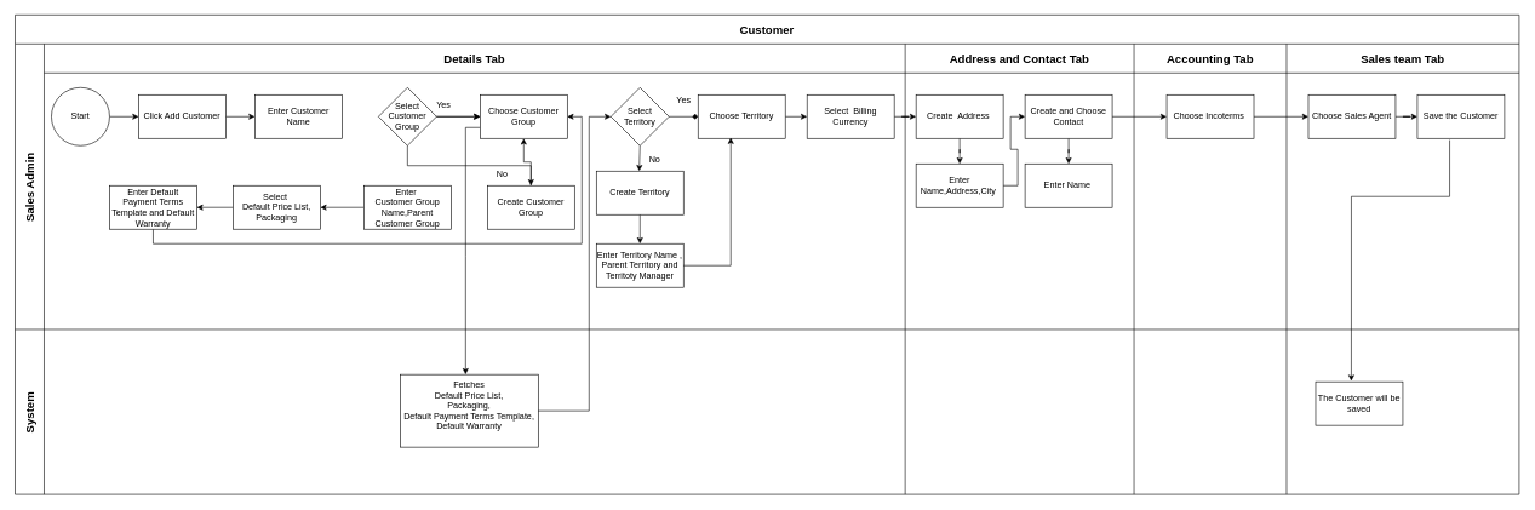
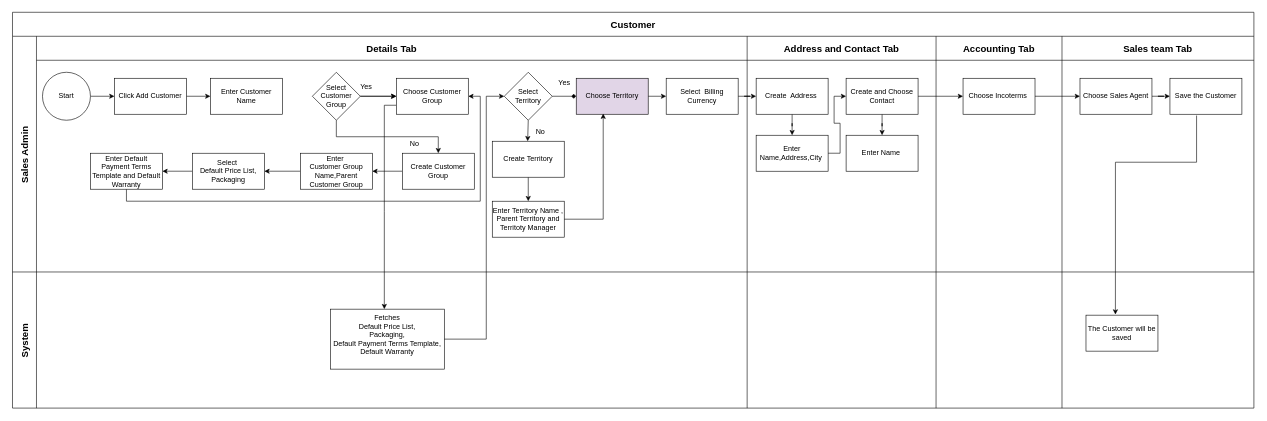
  <mxCell id="0" />
  <mxCell id="1" parent="0" />
  <mxCell id="2" value="Customer" style="shape=table;childLayout=tableLayout;startSize=40;collapsible=0;recursiveResize=0;expand=0;fontSize=16;fontStyle=1;points=[[0,0,0,0,0],[0,0.25,0,0,0],[0,0.5,0,0,0],[0,0.75,0,0,0],[0,1,0,0,0],[0.25,0,0,0,0],[0.25,1,0,0,0],[0.5,0,0,0,0],[0.5,1,0,0,0],[0.75,0,0,0,0],[0.75,1,0,0,0],[1,0,0,0,0],[1,0.25,0,0,0],[1,0.5,0,0,0],[1,0.75,0,0,0],[1,1,0,0,0]];" vertex="1" parent="1"><mxGeometry x="20" y="20" width="2070" height="660" as="geometry" /></mxCell>
  <mxCell id="3" value="Sales Admin" style="shape=tableRow;horizontal=0;swimlaneHead=0;swimlaneBody=0;top=0;left=0;strokeColor=inherit;bottom=0;right=0;dropTarget=0;fontStyle=1;fillColor=none;points=[[0,0.5],[1,0.5]];portConstraint=eastwest;startSize=40;collapsible=0;recursiveResize=0;expand=0;fontSize=16;" vertex="1" parent="2"><mxGeometry y="40" width="2070" height="393" as="geometry" /></mxCell>
  <mxCell id="4" value="Details Tab" style="swimlane;swimlaneHead=0;swimlaneBody=0;fontStyle=1;strokeColor=inherit;connectable=0;fillColor=none;startSize=40;collapsible=0;recursiveResize=0;expand=0;fontSize=16;" vertex="1" parent="3"><mxGeometry x="40" width="1185" height="393" as="geometry"><mxRectangle width="1185" height="393" as="alternateBounds" /></mxGeometry></mxCell>
  <mxCell id="5" value="Address and Contact Tab" style="swimlane;swimlaneHead=0;swimlaneBody=0;fontStyle=1;strokeColor=inherit;connectable=0;fillColor=none;startSize=40;collapsible=0;recursiveResize=0;expand=0;fontSize=16;" vertex="1" parent="3"><mxGeometry x="1225" width="315" height="393" as="geometry"><mxRectangle width="315" height="393" as="alternateBounds" /></mxGeometry></mxCell>
  <mxCell id="6" value="Accounting Tab" style="swimlane;swimlaneHead=0;swimlaneBody=0;fontStyle=1;strokeColor=inherit;connectable=0;fillColor=none;startSize=40;collapsible=0;recursiveResize=0;expand=0;fontSize=16;" vertex="1" parent="3"><mxGeometry x="1540" width="210" height="393" as="geometry"><mxRectangle width="210" height="393" as="alternateBounds" /></mxGeometry></mxCell>
  <mxCell id="7" value="Choose Incoterms&amp;nbsp;" style="whiteSpace=wrap;html=1;" vertex="1" parent="6"><mxGeometry x="45" y="70" width="120" height="60" as="geometry" /></mxCell>
  <mxCell id="8" value="Sales team Tab" style="swimlane;swimlaneHead=0;swimlaneBody=0;fontStyle=1;strokeColor=inherit;connectable=0;fillColor=none;startSize=40;collapsible=0;recursiveResize=0;expand=0;fontSize=16;" vertex="1" parent="3"><mxGeometry x="1750" width="320" height="393" as="geometry"><mxRectangle width="320" height="393" as="alternateBounds" /></mxGeometry></mxCell>
  <mxCell id="9" value="" style="edgeStyle=orthogonalEdgeStyle;rounded=0;orthogonalLoop=1;jettySize=auto;html=1;" edge="1" parent="8" source="10" target="11"><mxGeometry relative="1" as="geometry" /></mxCell>
  <mxCell id="10" value="Choose Sales Agent" style="whiteSpace=wrap;html=1;" vertex="1" parent="8"><mxGeometry x="30" y="70" width="120" height="60" as="geometry" /></mxCell>
  <mxCell id="11" value="Save the Customer" style="rounded=0;whiteSpace=wrap;html=1;" vertex="1" parent="8"><mxGeometry x="180" y="70" width="120" height="60" as="geometry" /></mxCell>
  <mxCell id="12" value="" style="edgeStyle=orthogonalEdgeStyle;rounded=0;orthogonalLoop=1;jettySize=auto;html=1;" edge="1" parent="3" source="7" target="10"><mxGeometry relative="1" as="geometry" /></mxCell>
  <mxCell id="13" value="System" style="shape=tableRow;horizontal=0;swimlaneHead=0;swimlaneBody=0;top=0;left=0;strokeColor=inherit;bottom=0;right=0;dropTarget=0;fontStyle=1;fillColor=none;points=[[0,0.5],[1,0.5]];portConstraint=eastwest;startSize=40;collapsible=0;recursiveResize=0;expand=0;fontSize=16;" vertex="1" parent="2"><mxGeometry y="433" width="2070" height="227" as="geometry" /></mxCell>
  <mxCell id="14" value="" style="swimlane;swimlaneHead=0;swimlaneBody=0;fontStyle=1;connectable=0;strokeColor=inherit;fillColor=none;startSize=0;collapsible=0;recursiveResize=0;expand=0;fontSize=16;" vertex="1" parent="13"><mxGeometry x="40" width="1185" height="227" as="geometry"><mxRectangle width="1185" height="227" as="alternateBounds" /></mxGeometry></mxCell>
  <mxCell id="15" value="" style="swimlane;swimlaneHead=0;swimlaneBody=0;fontStyle=1;connectable=0;strokeColor=inherit;fillColor=none;startSize=0;collapsible=0;recursiveResize=0;expand=0;fontSize=16;" vertex="1" parent="13"><mxGeometry x="1225" width="315" height="227" as="geometry"><mxRectangle width="315" height="227" as="alternateBounds" /></mxGeometry></mxCell>
  <mxCell id="16" style="swimlane;swimlaneHead=0;swimlaneBody=0;fontStyle=1;connectable=0;strokeColor=inherit;fillColor=none;startSize=0;collapsible=0;recursiveResize=0;expand=0;fontSize=16;" vertex="1" parent="13"><mxGeometry x="1540" width="210" height="227" as="geometry"><mxRectangle width="210" height="227" as="alternateBounds" /></mxGeometry></mxCell>
  <mxCell id="17" value="" style="swimlane;swimlaneHead=0;swimlaneBody=0;fontStyle=1;connectable=0;strokeColor=inherit;fillColor=none;startSize=0;collapsible=0;recursiveResize=0;expand=0;fontSize=16;" vertex="1" parent="13"><mxGeometry x="1750" width="320" height="227" as="geometry"><mxRectangle width="320" height="227" as="alternateBounds" /></mxGeometry></mxCell>
  <mxCell id="18" value="The Customer will be saved" style="whiteSpace=wrap;html=1;" vertex="1" parent="17"><mxGeometry x="40" y="72" width="120" height="60" as="geometry" /></mxCell>
  <mxCell id="19" style="edgeStyle=orthogonalEdgeStyle;rounded=0;orthogonalLoop=1;jettySize=auto;html=1;entryX=0.409;entryY=-0.018;entryDx=0;entryDy=0;entryPerimeter=0;exitX=0.37;exitY=1.036;exitDx=0;exitDy=0;exitPerimeter=0;" edge="1" parent="2" source="11" target="18"><mxGeometry relative="1" as="geometry"><mxPoint x="1980" y="290" as="sourcePoint" /><Array as="points"><mxPoint x="1974" y="250" /><mxPoint x="1839" y="250" /></Array></mxGeometry></mxCell>
  <mxCell id="20" value="" style="edgeStyle=orthogonalEdgeStyle;rounded=0;orthogonalLoop=1;jettySize=auto;html=1;" edge="1" parent="1" source="21" target="23"><mxGeometry relative="1" as="geometry" /></mxCell>
  <mxCell id="21" value="Start" style="ellipse;whiteSpace=wrap;html=1;aspect=fixed;" vertex="1" parent="1"><mxGeometry x="70" y="120" width="80" height="80" as="geometry" /></mxCell>
  <mxCell id="22" value="" style="edgeStyle=orthogonalEdgeStyle;rounded=0;orthogonalLoop=1;jettySize=auto;html=1;" edge="1" parent="1" source="23" target="24"><mxGeometry relative="1" as="geometry" /></mxCell>
  <mxCell id="23" value="Click Add Customer" style="rounded=0;whiteSpace=wrap;html=1;" vertex="1" parent="1"><mxGeometry x="190" y="130" width="120" height="60" as="geometry" /></mxCell>
  <mxCell id="24" value="Enter Customer Name" style="rounded=0;whiteSpace=wrap;html=1;" vertex="1" parent="1"><mxGeometry x="350" y="130" width="120" height="60" as="geometry" /></mxCell>
  <mxCell id="25" value="" style="edgeStyle=orthogonalEdgeStyle;rounded=0;orthogonalLoop=1;jettySize=auto;html=1;" edge="1" parent="1" source="27" target="42"><mxGeometry relative="1" as="geometry" /></mxCell>
  <mxCell id="26" value="" style="edgeStyle=orthogonalEdgeStyle;rounded=0;orthogonalLoop=1;jettySize=auto;html=1;exitX=0.5;exitY=1;exitDx=0;exitDy=0;" edge="1" parent="1" source="27" target="29"><mxGeometry relative="1" as="geometry" /></mxCell>
  <mxCell id="27" value="Select&lt;div&gt;Customer Group&lt;/div&gt;" style="rhombus;whiteSpace=wrap;html=1;rounded=0;" vertex="1" parent="1"><mxGeometry x="520" y="120" width="80" height="80" as="geometry" /></mxCell>
- <mxCell id="28" value="" style="edgeStyle=orthogonalEdgeStyle;rounded=0;orthogonalLoop=1;jettySize=auto;html=1;" edge="1" parent="1" source="29" target="42"><mxGeometry relative="1" as="geometry" /></mxCell>
+ <mxCell id="28" value="" style="edgeStyle=orthogonalEdgeStyle;rounded=0;orthogonalLoop=1;jettySize=auto;html=1;" edge="1" parent="1" source="29" target="31"><mxGeometry relative="1" as="geometry" /></mxCell>
  <mxCell id="29" value="Create Customer Group" style="rounded=0;whiteSpace=wrap;html=1;" vertex="1" parent="1"><mxGeometry x="670" y="255" width="120" height="60" as="geometry" /></mxCell>
  <mxCell id="30" value="" style="edgeStyle=orthogonalEdgeStyle;rounded=0;orthogonalLoop=1;jettySize=auto;html=1;" edge="1" parent="1" source="31" target="33"><mxGeometry relative="1" as="geometry" /></mxCell>
  <mxCell id="31" value="Enter&amp;nbsp;&lt;div&gt;Customer Group Name,Parent Customer Group&lt;/div&gt;" style="rounded=0;whiteSpace=wrap;html=1;" vertex="1" parent="1"><mxGeometry x="500" y="255" width="120" height="60" as="geometry" /></mxCell>
  <mxCell id="32" value="" style="edgeStyle=orthogonalEdgeStyle;rounded=0;orthogonalLoop=1;jettySize=auto;html=1;" edge="1" parent="1" source="33" target="35"><mxGeometry relative="1" as="geometry" /></mxCell>
  <mxCell id="33" value="Select&amp;nbsp;&lt;div&gt;Default Price List,&lt;/div&gt;&lt;div&gt;Packaging&lt;/div&gt;" style="rounded=0;whiteSpace=wrap;html=1;" vertex="1" parent="1"><mxGeometry x="320" y="255" width="120" height="60" as="geometry" /></mxCell>
  <mxCell id="34" style="edgeStyle=orthogonalEdgeStyle;rounded=0;orthogonalLoop=1;jettySize=auto;html=1;exitX=0.5;exitY=1;exitDx=0;exitDy=0;entryX=1;entryY=0.5;entryDx=0;entryDy=0;" edge="1" parent="1" source="35" target="42"><mxGeometry relative="1" as="geometry"><Array as="points"><mxPoint x="210" y="335" /><mxPoint x="800" y="335" /><mxPoint x="800" y="160" /></Array></mxGeometry></mxCell>
  <mxCell id="35" value="Enter Default Payment Terms Template and Default Warranty" style="rounded=0;whiteSpace=wrap;html=1;" vertex="1" parent="1"><mxGeometry x="150" y="255" width="120" height="60" as="geometry" /></mxCell>
  <mxCell id="36" value="Yes" style="text;html=1;align=center;verticalAlign=middle;whiteSpace=wrap;rounded=0;" vertex="1" parent="1"><mxGeometry x="580" y="130" width="60" height="30" as="geometry" /></mxCell>
  <mxCell id="37" value="No" style="text;html=1;align=center;verticalAlign=middle;resizable=0;points=[];autosize=1;strokeColor=none;fillColor=none;" vertex="1" parent="1"><mxGeometry x="670" y="225" width="40" height="30" as="geometry" /></mxCell>
  <mxCell id="38" value="" style="edgeStyle=orthogonalEdgeStyle;rounded=0;orthogonalLoop=1;jettySize=auto;html=1;endArrow=diamond;" edge="1" parent="1" source="39" target="44"><mxGeometry relative="1" as="geometry" /></mxCell>
  <mxCell id="39" value="Select&lt;div&gt;Territory&lt;/div&gt;" style="rhombus;whiteSpace=wrap;html=1;" vertex="1" parent="1"><mxGeometry x="840" y="120" width="80" height="80" as="geometry" /></mxCell>
  <mxCell id="40" value="" style="edgeStyle=orthogonalEdgeStyle;rounded=0;orthogonalLoop=1;jettySize=auto;html=1;" edge="1" parent="1" source="27" target="42"><mxGeometry relative="1" as="geometry"><mxPoint x="680" y="280" as="sourcePoint" /><mxPoint x="810" y="375" as="targetPoint" /></mxGeometry></mxCell>
  <mxCell id="41" style="edgeStyle=orthogonalEdgeStyle;rounded=0;orthogonalLoop=1;jettySize=auto;html=1;exitX=0;exitY=0.75;exitDx=0;exitDy=0;" edge="1" parent="1" source="42"><mxGeometry relative="1" as="geometry"><mxPoint x="640" y="515" as="targetPoint" /></mxGeometry></mxCell>
  <mxCell id="42" value="Choose Customer Group" style="rounded=0;whiteSpace=wrap;html=1;" vertex="1" parent="1"><mxGeometry x="660" y="130" width="120" height="60" as="geometry" /></mxCell>
  <mxCell id="43" style="edgeStyle=orthogonalEdgeStyle;rounded=0;orthogonalLoop=1;jettySize=auto;html=1;exitX=1;exitY=0.5;exitDx=0;exitDy=0;entryX=0;entryY=0.5;entryDx=0;entryDy=0;" edge="1" parent="1" source="44" target="49"><mxGeometry relative="1" as="geometry" /></mxCell>
- <mxCell id="44" value="Choose Territory" style="whiteSpace=wrap;html=1;" vertex="1" parent="1"><mxGeometry x="960" y="130" width="120" height="60" as="geometry" /></mxCell>
+ <mxCell id="44" value="Choose Territory" style="whiteSpace=wrap;html=1;fillColor=#e1d5e7;" vertex="1" parent="1"><mxGeometry x="960" y="130" width="120" height="60" as="geometry" /></mxCell>
  <mxCell id="45" value="No" style="text;html=1;align=center;verticalAlign=middle;resizable=0;points=[];autosize=1;strokeColor=none;fillColor=none;" vertex="1" parent="1"><mxGeometry x="880" y="205" width="40" height="30" as="geometry" /></mxCell>
  <mxCell id="46" value="Enter Territory Name , Parent Territory and Territoty Manager" style="whiteSpace=wrap;html=1;" vertex="1" parent="1"><mxGeometry x="820" y="335" width="120" height="60" as="geometry" /></mxCell>
  <mxCell id="47" style="edgeStyle=orthogonalEdgeStyle;rounded=0;orthogonalLoop=1;jettySize=auto;html=1;entryX=0.375;entryY=0.983;entryDx=0;entryDy=0;entryPerimeter=0;" edge="1" parent="1" source="46" target="44"><mxGeometry relative="1" as="geometry" /></mxCell>
  <mxCell id="48" value="" style="edgeStyle=orthogonalEdgeStyle;rounded=0;orthogonalLoop=1;jettySize=auto;html=1;" edge="1" parent="1" source="49" target="51"><mxGeometry relative="1" as="geometry" /></mxCell>
  <mxCell id="49" value="Select&amp;nbsp; Billing Currency" style="whiteSpace=wrap;html=1;" vertex="1" parent="1"><mxGeometry x="1110" y="130" width="120" height="60" as="geometry" /></mxCell>
  <mxCell id="50" value="" style="edgeStyle=orthogonalEdgeStyle;rounded=0;orthogonalLoop=1;jettySize=auto;html=1;" edge="1" parent="1" source="51" target="53"><mxGeometry relative="1" as="geometry" /></mxCell>
  <mxCell id="51" value="Create&amp;nbsp; Address&amp;nbsp;" style="whiteSpace=wrap;html=1;" vertex="1" parent="1"><mxGeometry x="1260" y="130" width="120" height="60" as="geometry" /></mxCell>
  <mxCell id="52" style="edgeStyle=orthogonalEdgeStyle;rounded=0;orthogonalLoop=1;jettySize=auto;html=1;entryX=0;entryY=0.5;entryDx=0;entryDy=0;" edge="1" parent="1" source="53" target="56"><mxGeometry relative="1" as="geometry" /></mxCell>
  <mxCell id="53" value="Enter Name,Ad&lt;span style=&quot;color: rgba(0, 0, 0, 0); font-family: monospace; font-size: 0px; text-align: start; text-wrap-mode: nowrap;&quot;&gt;%3CmxGraphModel%3E%3Croot%3E%3CmxCell%20id%3D%220%22%2F%3E%3CmxCell%20id%3D%221%22%20parent%3D%220%22%2F%3E%3CmxCell%20id%3D%222%22%20value%3D%22Enter%20Name%2CAddress%2CCity%20for%20Address%22%20style%3D%22whiteSpace%3Dwrap%3Bhtml%3D1%3B%22%20vertex%3D%221%22%20parent%3D%221%22%3E%3CmxGeometry%20x%3D%221260%22%20y%3D%22270%22%20width%3D%22120%22%20height%3D%2260%22%20as%3D%22geometry%22%2F%3E%3C%2FmxCell%3E%3C%2Froot%3E%3C%2FmxGraphModel%3E&lt;/span&gt;dress,City&amp;nbsp;" style="whiteSpace=wrap;html=1;" vertex="1" parent="1"><mxGeometry x="1260" y="225" width="120" height="60" as="geometry" /></mxCell>
  <mxCell id="54" value="" style="edgeStyle=orthogonalEdgeStyle;rounded=0;orthogonalLoop=1;jettySize=auto;html=1;" edge="1" parent="1" source="56" target="57"><mxGeometry relative="1" as="geometry" /></mxCell>
  <mxCell id="55" value="" style="edgeStyle=orthogonalEdgeStyle;rounded=0;orthogonalLoop=1;jettySize=auto;html=1;" edge="1" parent="1" source="56" target="7"><mxGeometry relative="1" as="geometry" /></mxCell>
  <mxCell id="56" value="Create and Choose Contact" style="whiteSpace=wrap;html=1;" vertex="1" parent="1"><mxGeometry x="1410" y="130" width="120" height="60" as="geometry" /></mxCell>
  <mxCell id="57" value="Enter Name&amp;nbsp;" style="whiteSpace=wrap;html=1;" vertex="1" parent="1"><mxGeometry x="1410" y="225" width="120" height="60" as="geometry" /></mxCell>
  <mxCell id="58" value="" style="edgeStyle=orthogonalEdgeStyle;rounded=0;orthogonalLoop=1;jettySize=auto;html=1;" edge="1" parent="1" source="59" target="46"><mxGeometry relative="1" as="geometry" /></mxCell>
  <mxCell id="59" value="Create Territory" style="rounded=0;whiteSpace=wrap;html=1;" vertex="1" parent="1"><mxGeometry x="820" y="235" width="120" height="60" as="geometry" /></mxCell>
  <mxCell id="60" value="" style="endArrow=classic;html=1;rounded=0;entryX=-0.025;entryY=1;entryDx=0;entryDy=0;entryPerimeter=0;exitX=0.5;exitY=1;exitDx=0;exitDy=0;" edge="1" parent="1" source="39" target="45"><mxGeometry width="50" height="50" relative="1" as="geometry"><mxPoint x="880" y="205" as="sourcePoint" /><mxPoint x="930" y="155" as="targetPoint" /></mxGeometry></mxCell>
  <mxCell id="61" value="Fetches&lt;div&gt;&lt;span style=&quot;text-wrap-mode: nowrap; background-color: transparent; color: light-dark(rgb(0, 0, 0), rgb(255, 255, 255));&quot;&gt;Default Price List&lt;/span&gt;&lt;span style=&quot;background-color: transparent; color: light-dark(rgb(0, 0, 0), rgb(255, 255, 255)); text-wrap-mode: nowrap;&quot;&gt;,&lt;/span&gt;&lt;/div&gt;&lt;div&gt;&lt;span style=&quot;background-color: transparent; color: light-dark(rgb(0, 0, 0), rgb(255, 255, 255)); text-wrap-mode: nowrap;&quot;&gt;Packaging,&lt;/span&gt;&lt;/div&gt;&lt;div&gt;&lt;span style=&quot;text-wrap-mode: nowrap; background-color: transparent; color: light-dark(rgb(0, 0, 0), rgb(255, 255, 255));&quot;&gt;Default Payment Terms Template,&lt;/span&gt;&lt;/div&gt;&lt;div&gt;&lt;span style=&quot;background-color: transparent; color: light-dark(rgb(0, 0, 0), rgb(255, 255, 255)); text-wrap-mode: nowrap;&quot;&gt;Default Warranty&lt;/span&gt;&lt;/div&gt;&lt;div&gt;&lt;div&gt;&amp;nbsp;&lt;/div&gt;&lt;/div&gt;" style="rounded=0;whiteSpace=wrap;html=1;" vertex="1" parent="1"><mxGeometry x="550" y="515" width="190" height="100" as="geometry" /></mxCell>
  <mxCell id="62" style="edgeStyle=orthogonalEdgeStyle;rounded=0;orthogonalLoop=1;jettySize=auto;html=1;entryX=0;entryY=0.5;entryDx=0;entryDy=0;" edge="1" parent="1" source="61" target="39"><mxGeometry relative="1" as="geometry"><mxPoint x="810" y="135" as="targetPoint" /><Array as="points"><mxPoint x="810" y="565" /><mxPoint x="810" y="160" /></Array></mxGeometry></mxCell>
  <mxCell id="63" value="Yes" style="text;html=1;align=center;verticalAlign=middle;resizable=0;points=[];autosize=1;strokeColor=none;fillColor=none;" vertex="1" parent="1"><mxGeometry x="920" y="123" width="40" height="30" as="geometry" /></mxCell>
